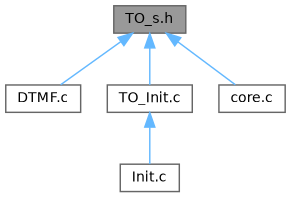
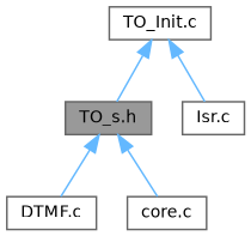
  digraph {
    node [color=grey40 fillcolor=white fontname=Helvetica fontsize=10 shape=box style=filled]
    edge [color=steelblue1 dir=back fontname=Helvetica fontsize=10 labelfontname=Helvetica labelfontsize=10 style=solid]
    n1 [color=gray40 fillcolor=grey60 fontcolor=black height=0.2 label="TO_s.h" width=0.4]
    n2 [height=0.2 label="DTMF.c" width=0.4]
    n3 [height=0.2 label="TO_Init.c" width=0.4]
    n4 [height=0.2 label="core.c" width=0.4]
-   n5 [height=0.2 label="Init.c" width=0.4]
+   n5 [height=0.2 label="Isr.c" width=0.4]
    n1 -> n2
-   n1 -> n3
+   n3 -> n1
    n1 -> n4
    n3 -> n5
  }
